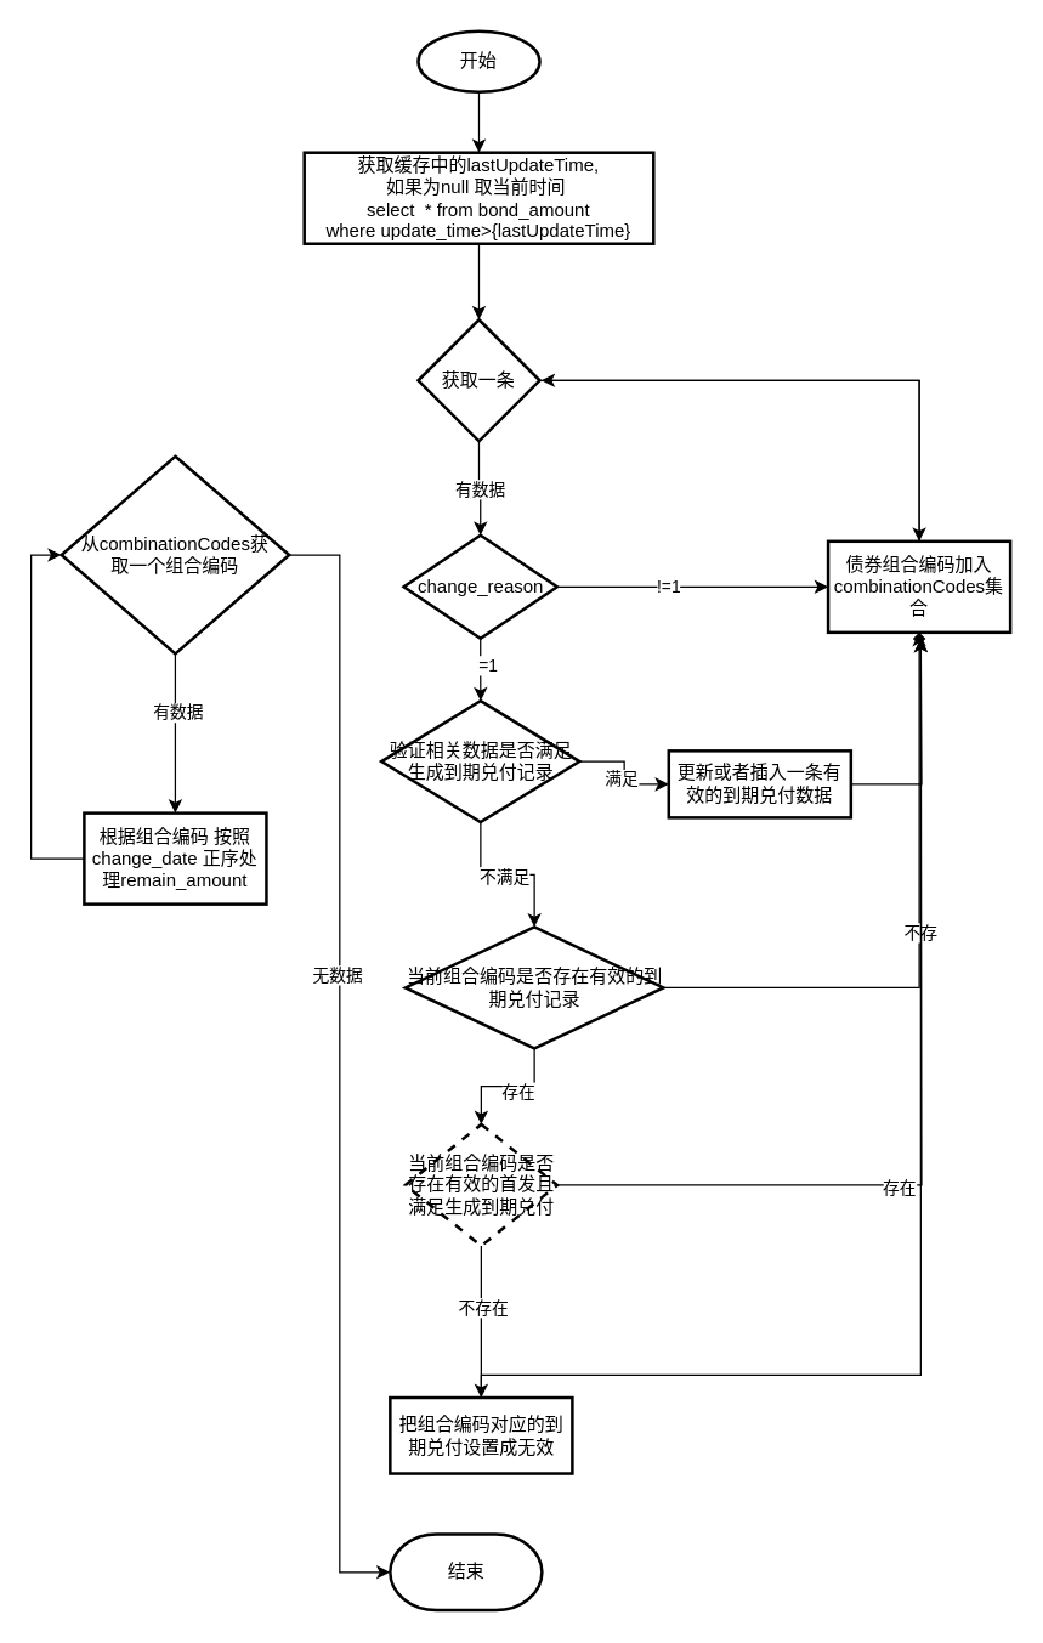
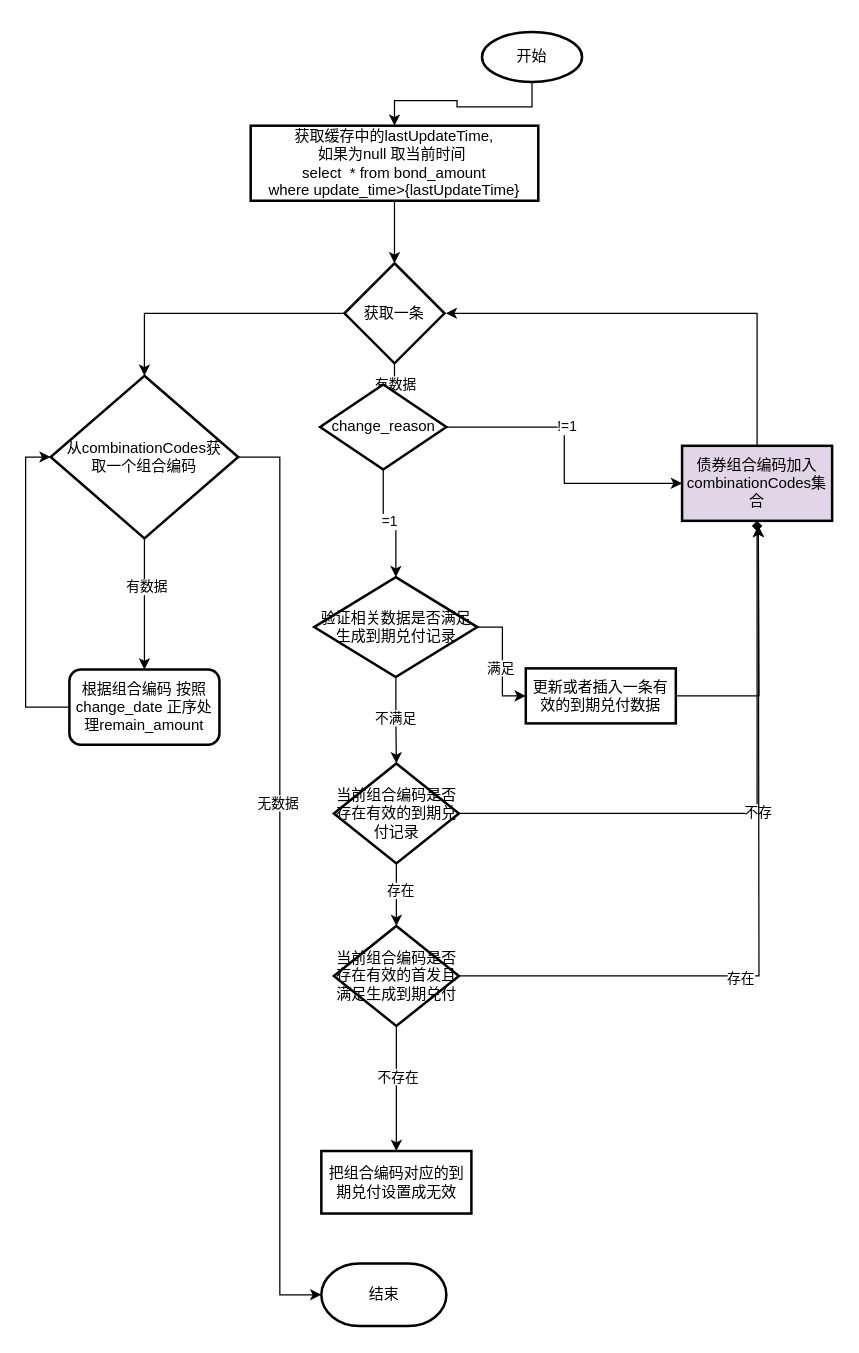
  <mxCell id="0" />
  <mxCell id="1" parent="0" />
  <mxCell id="2" value="" style="edgeStyle=orthogonalEdgeStyle;rounded=0;orthogonalLoop=1;jettySize=auto;html=1;" edge="1" parent="1" source="3" target="5"><mxGeometry relative="1" as="geometry" /></mxCell>
- <mxCell id="3" value="开始" style="strokeWidth=2;html=1;shape=mxgraph.flowchart.start_2;whiteSpace=wrap;" vertex="1" parent="1"><mxGeometry x="275" y="20" width="80" height="40" as="geometry" /></mxCell>
+ <mxCell id="3" value="开始" style="strokeWidth=2;html=1;shape=mxgraph.flowchart.start_2;whiteSpace=wrap;" vertex="1" parent="1"><mxGeometry x="385" y="25" width="80" height="40" as="geometry" /></mxCell>
  <mxCell id="4" value="" style="edgeStyle=orthogonalEdgeStyle;rounded=0;orthogonalLoop=1;jettySize=auto;html=1;" edge="1" parent="1" source="5" target="9"><mxGeometry relative="1" as="geometry" /></mxCell>
  <mxCell id="5" value="获取缓存中的lastUpdateTime,&lt;br&gt;如果为null 取当前时间&amp;nbsp;&lt;br&gt;&lt;span style=&quot;background-color: transparent;&quot;&gt;select&amp;nbsp; * from bond_amount&lt;/span&gt;&lt;div&gt;where update_time&amp;gt;{lastUpdateTime}&lt;/div&gt;" style="whiteSpace=wrap;html=1;strokeWidth=2;" vertex="1" parent="1"><mxGeometry x="200" y="100" width="230" height="60" as="geometry" /></mxCell>
  <mxCell id="6" value="" style="edgeStyle=orthogonalEdgeStyle;rounded=0;orthogonalLoop=1;jettySize=auto;html=1;" edge="1" parent="1" source="9" target="15"><mxGeometry relative="1" as="geometry" /></mxCell>
  <mxCell id="7" value="有数据" style="edgeLabel;html=1;align=center;verticalAlign=middle;resizable=0;points=[];" vertex="1" connectable="0" parent="6"><mxGeometry x="-0.025" relative="1" as="geometry"><mxPoint as="offset" /></mxGeometry></mxCell>
- <mxCell id="8" value="" style="edgeStyle=orthogonalEdgeStyle;rounded=0;orthogonalLoop=1;jettySize=auto;html=1;" edge="1" parent="1" source="9" target="17"><mxGeometry relative="1" as="geometry" /></mxCell>
+ <mxCell id="8" value="" style="edgeStyle=orthogonalEdgeStyle;rounded=0;orthogonalLoop=1;jettySize=auto;html=1;" edge="1" parent="1" source="9" target="41"><mxGeometry relative="1" as="geometry" /></mxCell>
  <mxCell id="9" value="获取一条" style="rhombus;whiteSpace=wrap;html=1;strokeWidth=2;" vertex="1" parent="1"><mxGeometry x="275" y="210" width="80" height="80" as="geometry" /></mxCell>
  <mxCell id="10" value="结束" style="strokeWidth=2;html=1;shape=mxgraph.flowchart.terminator;whiteSpace=wrap;" vertex="1" parent="1"><mxGeometry x="256.5" y="1010" width="100" height="50" as="geometry" /></mxCell>
  <mxCell id="11" value="" style="edgeStyle=orthogonalEdgeStyle;rounded=0;orthogonalLoop=1;jettySize=auto;html=1;" edge="1" parent="1" source="15" target="17"><mxGeometry relative="1" as="geometry" /></mxCell>
  <mxCell id="12" value="!=1" style="edgeLabel;html=1;align=center;verticalAlign=middle;resizable=0;points=[];" vertex="1" connectable="0" parent="11"><mxGeometry x="-0.197" y="1" relative="1" as="geometry"><mxPoint x="1" as="offset" /></mxGeometry></mxCell>
  <mxCell id="13" value="" style="edgeStyle=orthogonalEdgeStyle;rounded=0;orthogonalLoop=1;jettySize=auto;html=1;" edge="1" parent="1" source="15" target="22"><mxGeometry relative="1" as="geometry" /></mxCell>
  <mxCell id="14" value="=1" style="edgeLabel;html=1;align=center;verticalAlign=middle;resizable=0;points=[];" vertex="1" connectable="0" parent="13"><mxGeometry x="-0.15" y="4" relative="1" as="geometry"><mxPoint as="offset" /></mxGeometry></mxCell>
- <mxCell id="15" value="change_reason" style="rhombus;whiteSpace=wrap;html=1;strokeWidth=2;" vertex="1" parent="1"><mxGeometry x="265.5" y="352" width="101" height="68" as="geometry" /></mxCell>
+ <mxCell id="15" value="change_reason" style="rhombus;whiteSpace=wrap;html=1;strokeWidth=2;" vertex="1" parent="1"><mxGeometry x="255.5" y="307" width="101" height="68" as="geometry" /></mxCell>
  <mxCell id="16" value="" style="edgeStyle=orthogonalEdgeStyle;rounded=0;orthogonalLoop=1;jettySize=auto;html=1;exitX=0.5;exitY=0;exitDx=0;exitDy=0;" edge="1" parent="1" source="17"><mxGeometry relative="1" as="geometry"><mxPoint x="356" y="250" as="targetPoint" /><Array as="points"><mxPoint x="605" y="250" /></Array></mxGeometry></mxCell>
- <mxCell id="17" value="债券组合编码加入combinationCodes集合" style="whiteSpace=wrap;html=1;strokeWidth=2;" vertex="1" parent="1"><mxGeometry x="545" y="356" width="120" height="60" as="geometry" /></mxCell>
+ <mxCell id="17" value="债券组合编码加入combinationCodes集合" style="whiteSpace=wrap;html=1;strokeWidth=2;fillColor=#e1d5e7;" vertex="1" parent="1"><mxGeometry x="545" y="356" width="120" height="60" as="geometry" /></mxCell>
  <mxCell id="18" value="" style="edgeStyle=orthogonalEdgeStyle;rounded=0;orthogonalLoop=1;jettySize=auto;html=1;entryX=0;entryY=0.5;entryDx=0;entryDy=0;" edge="1" parent="1" source="22" target="24"><mxGeometry relative="1" as="geometry"><mxPoint x="466" y="516" as="targetPoint" /></mxGeometry></mxCell>
  <mxCell id="19" value="满足" style="edgeLabel;html=1;align=center;verticalAlign=middle;resizable=0;points=[];" vertex="1" connectable="0" parent="18"><mxGeometry x="0.121" y="-2" relative="1" as="geometry"><mxPoint as="offset" /></mxGeometry></mxCell>
  <mxCell id="20" value="" style="edgeStyle=orthogonalEdgeStyle;rounded=0;orthogonalLoop=1;jettySize=auto;html=1;" edge="1" parent="1" source="22" target="29"><mxGeometry relative="1" as="geometry" /></mxCell>
  <mxCell id="21" value="不满足" style="edgeLabel;html=1;align=center;verticalAlign=middle;resizable=0;points=[];" vertex="1" connectable="0" parent="20"><mxGeometry x="-0.038" y="-1" relative="1" as="geometry"><mxPoint as="offset" /></mxGeometry></mxCell>
  <mxCell id="22" value="验证相关数据是否满足生成到期兑付记录" style="rhombus;whiteSpace=wrap;html=1;strokeWidth=2;" vertex="1" parent="1"><mxGeometry x="250.75" y="461" width="130.5" height="80" as="geometry" /></mxCell>
  <mxCell id="23" value="" style="edgeStyle=orthogonalEdgeStyle;rounded=0;orthogonalLoop=1;jettySize=auto;html=1;" edge="1" parent="1" source="24"><mxGeometry relative="1" as="geometry"><mxPoint x="606" y="420" as="targetPoint" /></mxGeometry></mxCell>
- <mxCell id="24" value="更新或者插入一条有效的到期兑付数据" style="whiteSpace=wrap;html=1;strokeWidth=2;" vertex="1" parent="1"><mxGeometry x="440" y="494" width="120" height="44" as="geometry" /></mxCell>
+ <mxCell id="24" value="更新或者插入一条有效的到期兑付数据" style="whiteSpace=wrap;html=1;strokeWidth=2;" vertex="1" parent="1"><mxGeometry x="420" y="534" width="120" height="44" as="geometry" /></mxCell>
  <mxCell id="25" value="" style="edgeStyle=orthogonalEdgeStyle;rounded=0;orthogonalLoop=1;jettySize=auto;html=1;" edge="1" parent="1" source="29" target="34"><mxGeometry relative="1" as="geometry" /></mxCell>
  <mxCell id="26" value="存在" style="edgeLabel;html=1;align=center;verticalAlign=middle;resizable=0;points=[];" vertex="1" connectable="0" parent="25"><mxGeometry x="-0.15" y="3" relative="1" as="geometry"><mxPoint as="offset" /></mxGeometry></mxCell>
  <mxCell id="27" value="" style="edgeStyle=orthogonalEdgeStyle;rounded=0;orthogonalLoop=1;jettySize=auto;html=1;entryX=0.5;entryY=1;entryDx=0;entryDy=0;endArrow=diamond;" edge="1" parent="1" source="29" target="17"><mxGeometry relative="1" as="geometry"><mxPoint x="646" y="420" as="targetPoint" /></mxGeometry></mxCell>
  <mxCell id="28" value="不存" style="edgeLabel;html=1;align=center;verticalAlign=middle;resizable=0;points=[];" vertex="1" connectable="0" parent="27"><mxGeometry x="0.017" relative="1" as="geometry"><mxPoint as="offset" /></mxGeometry></mxCell>
- <mxCell id="29" value="当前组合编码是否存在有效的到期兑付记录" style="rhombus;whiteSpace=wrap;html=1;strokeWidth=2;" vertex="1" parent="1"><mxGeometry x="266.5" y="610" width="170" height="80" as="geometry" /></mxCell>
+ <mxCell id="29" value="当前组合编码是否存在有效的到期兑付记录" style="rhombus;whiteSpace=wrap;html=1;strokeWidth=2;" vertex="1" parent="1"><mxGeometry x="266.5" y="610" width="100" height="80" as="geometry" /></mxCell>
  <mxCell id="30" value="" style="edgeStyle=orthogonalEdgeStyle;rounded=0;orthogonalLoop=1;jettySize=auto;html=1;" edge="1" parent="1" source="34"><mxGeometry relative="1" as="geometry"><mxPoint x="606" y="420" as="targetPoint" /></mxGeometry></mxCell>
  <mxCell id="31" value="存在" style="edgeLabel;html=1;align=center;verticalAlign=middle;resizable=0;points=[];" vertex="1" connectable="0" parent="30"><mxGeometry x="-0.252" y="-1" relative="1" as="geometry"><mxPoint x="1" as="offset" /></mxGeometry></mxCell>
  <mxCell id="32" value="" style="edgeStyle=orthogonalEdgeStyle;rounded=0;orthogonalLoop=1;jettySize=auto;html=1;" edge="1" parent="1" source="34" target="36"><mxGeometry relative="1" as="geometry" /></mxCell>
  <mxCell id="33" value="不存在" style="edgeLabel;html=1;align=center;verticalAlign=middle;resizable=0;points=[];" vertex="1" connectable="0" parent="32"><mxGeometry x="-0.2" y="1" relative="1" as="geometry"><mxPoint as="offset" /></mxGeometry></mxCell>
- <mxCell id="34" value="当前组合编码是否存在有效的首发且满足生成到期兑付" style="rhombus;whiteSpace=wrap;html=1;strokeWidth=2;dashed=1;" vertex="1" parent="1"><mxGeometry x="266.5" y="740" width="100" height="80" as="geometry" /></mxCell>
- <mxCell id="35" value="" style="edgeStyle=orthogonalEdgeStyle;rounded=0;orthogonalLoop=1;jettySize=auto;html=1;entryX=0.5;entryY=1;entryDx=0;entryDy=0;" edge="1" parent="1" source="36" target="17"><mxGeometry relative="1" as="geometry"><mxPoint x="636" y="420" as="targetPoint" /><Array as="points"><mxPoint x="606" y="905" /><mxPoint x="606" y="420" /><mxPoint x="605" y="420" /></Array></mxGeometry></mxCell>
+ <mxCell id="34" value="当前组合编码是否存在有效的首发且满足生成到期兑付" style="rhombus;whiteSpace=wrap;html=1;strokeWidth=2;" vertex="1" parent="1"><mxGeometry x="266.5" y="740" width="100" height="80" as="geometry" /></mxCell>
  <mxCell id="36" value="把组合编码对应的到期兑付设置成无效" style="whiteSpace=wrap;html=1;strokeWidth=2;" vertex="1" parent="1"><mxGeometry x="256.5" y="920" width="120" height="50" as="geometry" /></mxCell>
  <mxCell id="37" value="" style="edgeStyle=orthogonalEdgeStyle;rounded=0;orthogonalLoop=1;jettySize=auto;html=1;" edge="1" parent="1" source="41" target="43"><mxGeometry relative="1" as="geometry" /></mxCell>
  <mxCell id="38" value="有数据" style="edgeLabel;html=1;align=center;verticalAlign=middle;resizable=0;points=[];" vertex="1" connectable="0" parent="37"><mxGeometry x="-0.279" y="1" relative="1" as="geometry"><mxPoint as="offset" /></mxGeometry></mxCell>
  <mxCell id="39" value="" style="edgeStyle=orthogonalEdgeStyle;rounded=0;orthogonalLoop=1;jettySize=auto;html=1;entryX=0;entryY=0.5;entryDx=0;entryDy=0;entryPerimeter=0;" edge="1" parent="1" source="41" target="10"><mxGeometry relative="1" as="geometry"><mxPoint x="-55" y="345" as="targetPoint" /></mxGeometry></mxCell>
  <mxCell id="40" value="无数据" style="edgeLabel;html=1;align=center;verticalAlign=middle;resizable=0;points=[];" vertex="1" connectable="0" parent="39"><mxGeometry x="-0.158" y="-2" relative="1" as="geometry"><mxPoint as="offset" /></mxGeometry></mxCell>
  <mxCell id="41" value="从combinationCodes获&lt;br&gt;取一个组合编码" style="rhombus;whiteSpace=wrap;html=1;strokeWidth=2;" vertex="1" parent="1"><mxGeometry x="40" y="300" width="150" height="130" as="geometry" /></mxCell>
  <mxCell id="42" value="" style="edgeStyle=orthogonalEdgeStyle;rounded=0;orthogonalLoop=1;jettySize=auto;html=1;entryX=0;entryY=0.5;entryDx=0;entryDy=0;exitX=0;exitY=0.5;exitDx=0;exitDy=0;" edge="1" parent="1" source="43" target="41"><mxGeometry relative="1" as="geometry"><mxPoint x="50" y="565" as="sourcePoint" /><mxPoint x="-25" y="565" as="targetPoint" /><Array as="points"><mxPoint x="20" y="565" /><mxPoint x="20" y="365" /></Array></mxGeometry></mxCell>
- <mxCell id="43" value="根据组合编码 按照change_date 正序处理remain_amount" style="whiteSpace=wrap;html=1;strokeWidth=2;" vertex="1" parent="1"><mxGeometry x="55" y="535" width="120" height="60" as="geometry" /></mxCell>
+ <mxCell id="43" value="根据组合编码 按照change_date 正序处理remain_amount" style="whiteSpace=wrap;html=1;strokeWidth=2;rounded=1;" vertex="1" parent="1"><mxGeometry x="55" y="535" width="120" height="60" as="geometry" /></mxCell>
